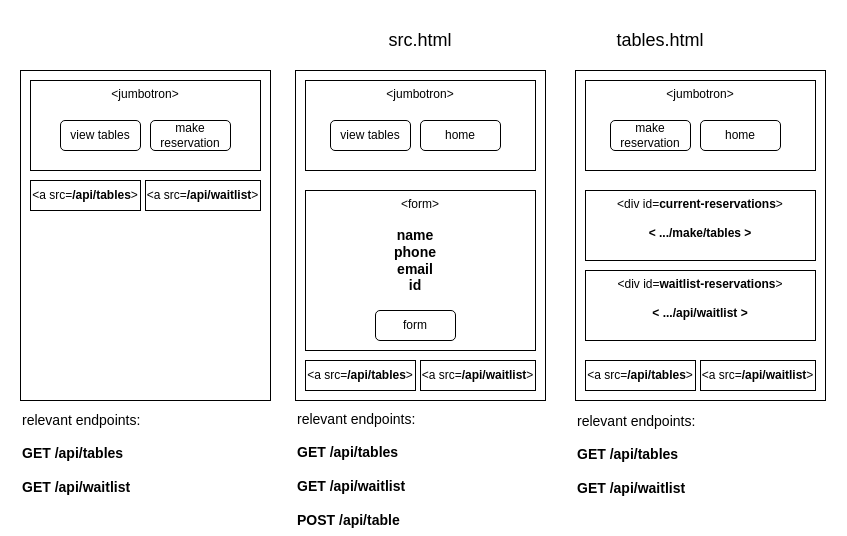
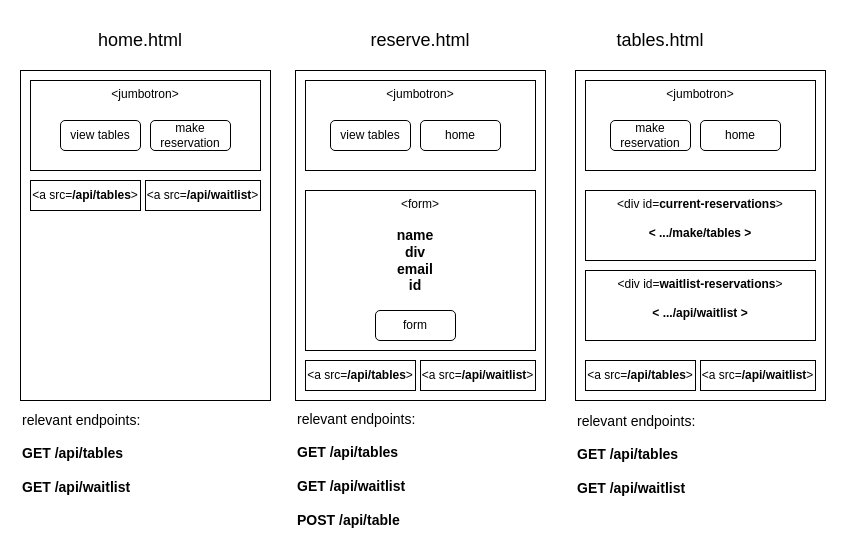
  <mxCell id="0" />
  <mxCell id="1" parent="0" />
  <mxCell id="2" value="" style="rounded=0;whiteSpace=wrap;html=1;" vertex="1" parent="1"><mxGeometry x="20" y="70" width="250" height="330" as="geometry" /></mxCell>
- <mxCell id="4" value="&lt;font style=&quot;font-size: 18px&quot;&gt;src.html&lt;/font&gt;" style="text;html=1;strokeColor=none;fillColor=none;align=center;verticalAlign=middle;whiteSpace=wrap;rounded=0;" vertex="1" parent="1"><mxGeometry x="380" y="20" width="80" height="40" as="geometry" /></mxCell>
+ <mxCell id="3" value="&lt;font style=&quot;font-size: 18px&quot;&gt;home.html&lt;/font&gt;" style="text;html=1;strokeColor=none;fillColor=none;align=center;verticalAlign=middle;whiteSpace=wrap;rounded=0;" vertex="1" parent="1"><mxGeometry x="100" y="20" width="80" height="40" as="geometry" /></mxCell>
+ <mxCell id="4" value="&lt;font style=&quot;font-size: 18px&quot;&gt;reserve.html&lt;/font&gt;" style="text;html=1;strokeColor=none;fillColor=none;align=center;verticalAlign=middle;whiteSpace=wrap;rounded=0;" vertex="1" parent="1"><mxGeometry x="380" y="20" width="80" height="40" as="geometry" /></mxCell>
  <mxCell id="5" value="&lt;font style=&quot;font-size: 18px&quot;&gt;tables.html&lt;/font&gt;" style="text;html=1;strokeColor=none;fillColor=none;align=center;verticalAlign=middle;whiteSpace=wrap;rounded=0;" vertex="1" parent="1"><mxGeometry x="620" y="20" width="80" height="40" as="geometry" /></mxCell>
  <mxCell id="6" value="&amp;lt;jumbotron&amp;gt;" style="rounded=0;whiteSpace=wrap;html=1;verticalAlign=top;" vertex="1" parent="1"><mxGeometry x="30" y="80" width="230" height="90" as="geometry" /></mxCell>
  <mxCell id="7" value="make reservation" style="rounded=1;whiteSpace=wrap;html=1;" vertex="1" parent="1"><mxGeometry x="150" y="120" width="80" height="30" as="geometry" /></mxCell>
  <mxCell id="8" value="view tables" style="rounded=1;whiteSpace=wrap;html=1;" vertex="1" parent="1"><mxGeometry x="60" y="120" width="80" height="30" as="geometry" /></mxCell>
  <mxCell id="9" value="&amp;lt;a src=&lt;b&gt;/api/tables&lt;/b&gt;&amp;gt;" style="rounded=0;whiteSpace=wrap;html=1;align=center;" vertex="1" parent="1"><mxGeometry x="30" y="180" width="110" height="30" as="geometry" /></mxCell>
  <mxCell id="10" value="&amp;lt;a src=&lt;b&gt;/api/waitlist&lt;/b&gt;&amp;gt;" style="rounded=0;whiteSpace=wrap;html=1;align=center;" vertex="1" parent="1"><mxGeometry x="145" y="180" width="115" height="30" as="geometry" /></mxCell>
  <mxCell id="11" value="" style="rounded=0;whiteSpace=wrap;html=1;" vertex="1" parent="1"><mxGeometry x="295" y="70" width="250" height="330" as="geometry" /></mxCell>
  <mxCell id="12" value="&amp;lt;jumbotron&amp;gt;" style="rounded=0;whiteSpace=wrap;html=1;verticalAlign=top;" vertex="1" parent="1"><mxGeometry x="305" y="80" width="230" height="90" as="geometry" /></mxCell>
  <mxCell id="13" value="view tables" style="rounded=1;whiteSpace=wrap;html=1;" vertex="1" parent="1"><mxGeometry x="330" y="120" width="80" height="30" as="geometry" /></mxCell>
  <mxCell id="14" value="home" style="rounded=1;whiteSpace=wrap;html=1;" vertex="1" parent="1"><mxGeometry x="420" y="120" width="80" height="30" as="geometry" /></mxCell>
  <mxCell id="15" value="&amp;lt;form&amp;gt;" style="rounded=0;whiteSpace=wrap;html=1;verticalAlign=top;" vertex="1" parent="1"><mxGeometry x="305" y="190" width="230" height="160" as="geometry" /></mxCell>
- <mxCell id="16" value="&lt;font style=&quot;font-size: 14px&quot;&gt;&lt;b&gt;name&lt;br&gt;phone&lt;br&gt;email&lt;br&gt;id&lt;/b&gt;&lt;/font&gt;" style="text;html=1;strokeColor=none;fillColor=none;align=center;verticalAlign=top;whiteSpace=wrap;rounded=0;" vertex="1" parent="1"><mxGeometry x="345" y="220" width="140" height="70" as="geometry" /></mxCell>
+ <mxCell id="16" value="&lt;font style=&quot;font-size: 14px&quot;&gt;&lt;b&gt;name&lt;br&gt;div&lt;br&gt;email&lt;br&gt;id&lt;/b&gt;&lt;/font&gt;" style="text;html=1;strokeColor=none;fillColor=none;align=center;verticalAlign=top;whiteSpace=wrap;rounded=0;" vertex="1" parent="1"><mxGeometry x="345" y="220" width="140" height="70" as="geometry" /></mxCell>
  <mxCell id="17" value="form" style="rounded=1;whiteSpace=wrap;html=1;" vertex="1" parent="1"><mxGeometry x="375" y="310" width="80" height="30" as="geometry" /></mxCell>
  <mxCell id="18" value="&amp;lt;a src=&lt;b&gt;/api/tables&lt;/b&gt;&amp;gt;" style="rounded=0;whiteSpace=wrap;html=1;align=center;" vertex="1" parent="1"><mxGeometry x="305" y="360" width="110" height="30" as="geometry" /></mxCell>
  <mxCell id="19" value="&amp;lt;a src=&lt;b&gt;/api/waitlist&lt;/b&gt;&amp;gt;" style="rounded=0;whiteSpace=wrap;html=1;align=center;" vertex="1" parent="1"><mxGeometry x="420" y="360" width="115" height="30" as="geometry" /></mxCell>
  <mxCell id="20" value="" style="rounded=0;whiteSpace=wrap;html=1;" vertex="1" parent="1"><mxGeometry x="575" y="70" width="250" height="330" as="geometry" /></mxCell>
  <mxCell id="21" value="&amp;lt;jumbotron&amp;gt;" style="rounded=0;whiteSpace=wrap;html=1;verticalAlign=top;" vertex="1" parent="1"><mxGeometry x="585" y="80" width="230" height="90" as="geometry" /></mxCell>
  <mxCell id="22" value="make reservation" style="rounded=1;whiteSpace=wrap;html=1;" vertex="1" parent="1"><mxGeometry x="610" y="120" width="80" height="30" as="geometry" /></mxCell>
  <mxCell id="23" value="home" style="rounded=1;whiteSpace=wrap;html=1;" vertex="1" parent="1"><mxGeometry x="700" y="120" width="80" height="30" as="geometry" /></mxCell>
  <mxCell id="24" value="&amp;lt;div id=&lt;b&gt;current-reservations&lt;/b&gt;&amp;gt;&lt;br&gt;&lt;br&gt;&lt;b&gt;&amp;lt; .../make/tables &amp;gt;&lt;/b&gt;" style="rounded=0;whiteSpace=wrap;html=1;verticalAlign=top;" vertex="1" parent="1"><mxGeometry x="585" y="190" width="230" height="70" as="geometry" /></mxCell>
  <mxCell id="25" value="&amp;lt;a src=&lt;b&gt;/api/tables&lt;/b&gt;&amp;gt;" style="rounded=0;whiteSpace=wrap;html=1;align=center;" vertex="1" parent="1"><mxGeometry x="585" y="360" width="110" height="30" as="geometry" /></mxCell>
  <mxCell id="26" value="&amp;lt;a src=&lt;b&gt;/api/waitlist&lt;/b&gt;&amp;gt;" style="rounded=0;whiteSpace=wrap;html=1;align=center;" vertex="1" parent="1"><mxGeometry x="700" y="360" width="115" height="30" as="geometry" /></mxCell>
  <mxCell id="27" value="&amp;lt;div id=&lt;b&gt;waitlist-reservations&lt;/b&gt;&amp;gt;&lt;br&gt;&lt;br&gt;&lt;b&gt;&amp;lt; .../api/waitlist &amp;gt;&lt;/b&gt;" style="rounded=0;whiteSpace=wrap;html=1;verticalAlign=top;" vertex="1" parent="1"><mxGeometry x="585" y="270" width="230" height="70" as="geometry" /></mxCell>
  <mxCell id="28" value="&lt;font style=&quot;font-size: 14px&quot;&gt;relevant endpoints:&lt;br&gt;&lt;b&gt;&lt;br&gt;GET /api/tables&lt;/b&gt;&lt;br&gt;&lt;br&gt;&lt;b&gt;GET /api/waitlist&lt;/b&gt;&lt;/font&gt;" style="text;html=1;strokeColor=none;fillColor=none;align=left;verticalAlign=middle;whiteSpace=wrap;rounded=0;" vertex="1" parent="1"><mxGeometry x="20" y="423" width="161" height="60" as="geometry" /></mxCell>
  <mxCell id="29" value="&lt;font style=&quot;font-size: 14px&quot;&gt;relevant endpoints:&lt;br&gt;&lt;br&gt;&lt;b&gt;GET /api/tables&lt;/b&gt;&lt;br&gt;&lt;br&gt;&lt;b&gt;GET /api/waitlist&lt;br&gt;&lt;br&gt;POST /api/table&lt;br&gt;&lt;/b&gt;&lt;/font&gt;" style="text;html=1;strokeColor=none;fillColor=none;align=left;verticalAlign=middle;whiteSpace=wrap;rounded=0;" vertex="1" parent="1"><mxGeometry x="295" y="424" width="161" height="90" as="geometry" /></mxCell>
  <mxCell id="30" value="&lt;font style=&quot;font-size: 14px&quot;&gt;relevant endpoints:&lt;br&gt;&lt;br&gt;&lt;b&gt;GET /api/tables&lt;/b&gt;&lt;br&gt;&lt;br&gt;&lt;b&gt;GET /api/waitlist&lt;br&gt;&lt;/b&gt;&lt;/font&gt;" style="text;html=1;strokeColor=none;fillColor=none;align=left;verticalAlign=middle;whiteSpace=wrap;rounded=0;" vertex="1" parent="1"><mxGeometry x="575" y="409" width="161" height="90" as="geometry" /></mxCell>
